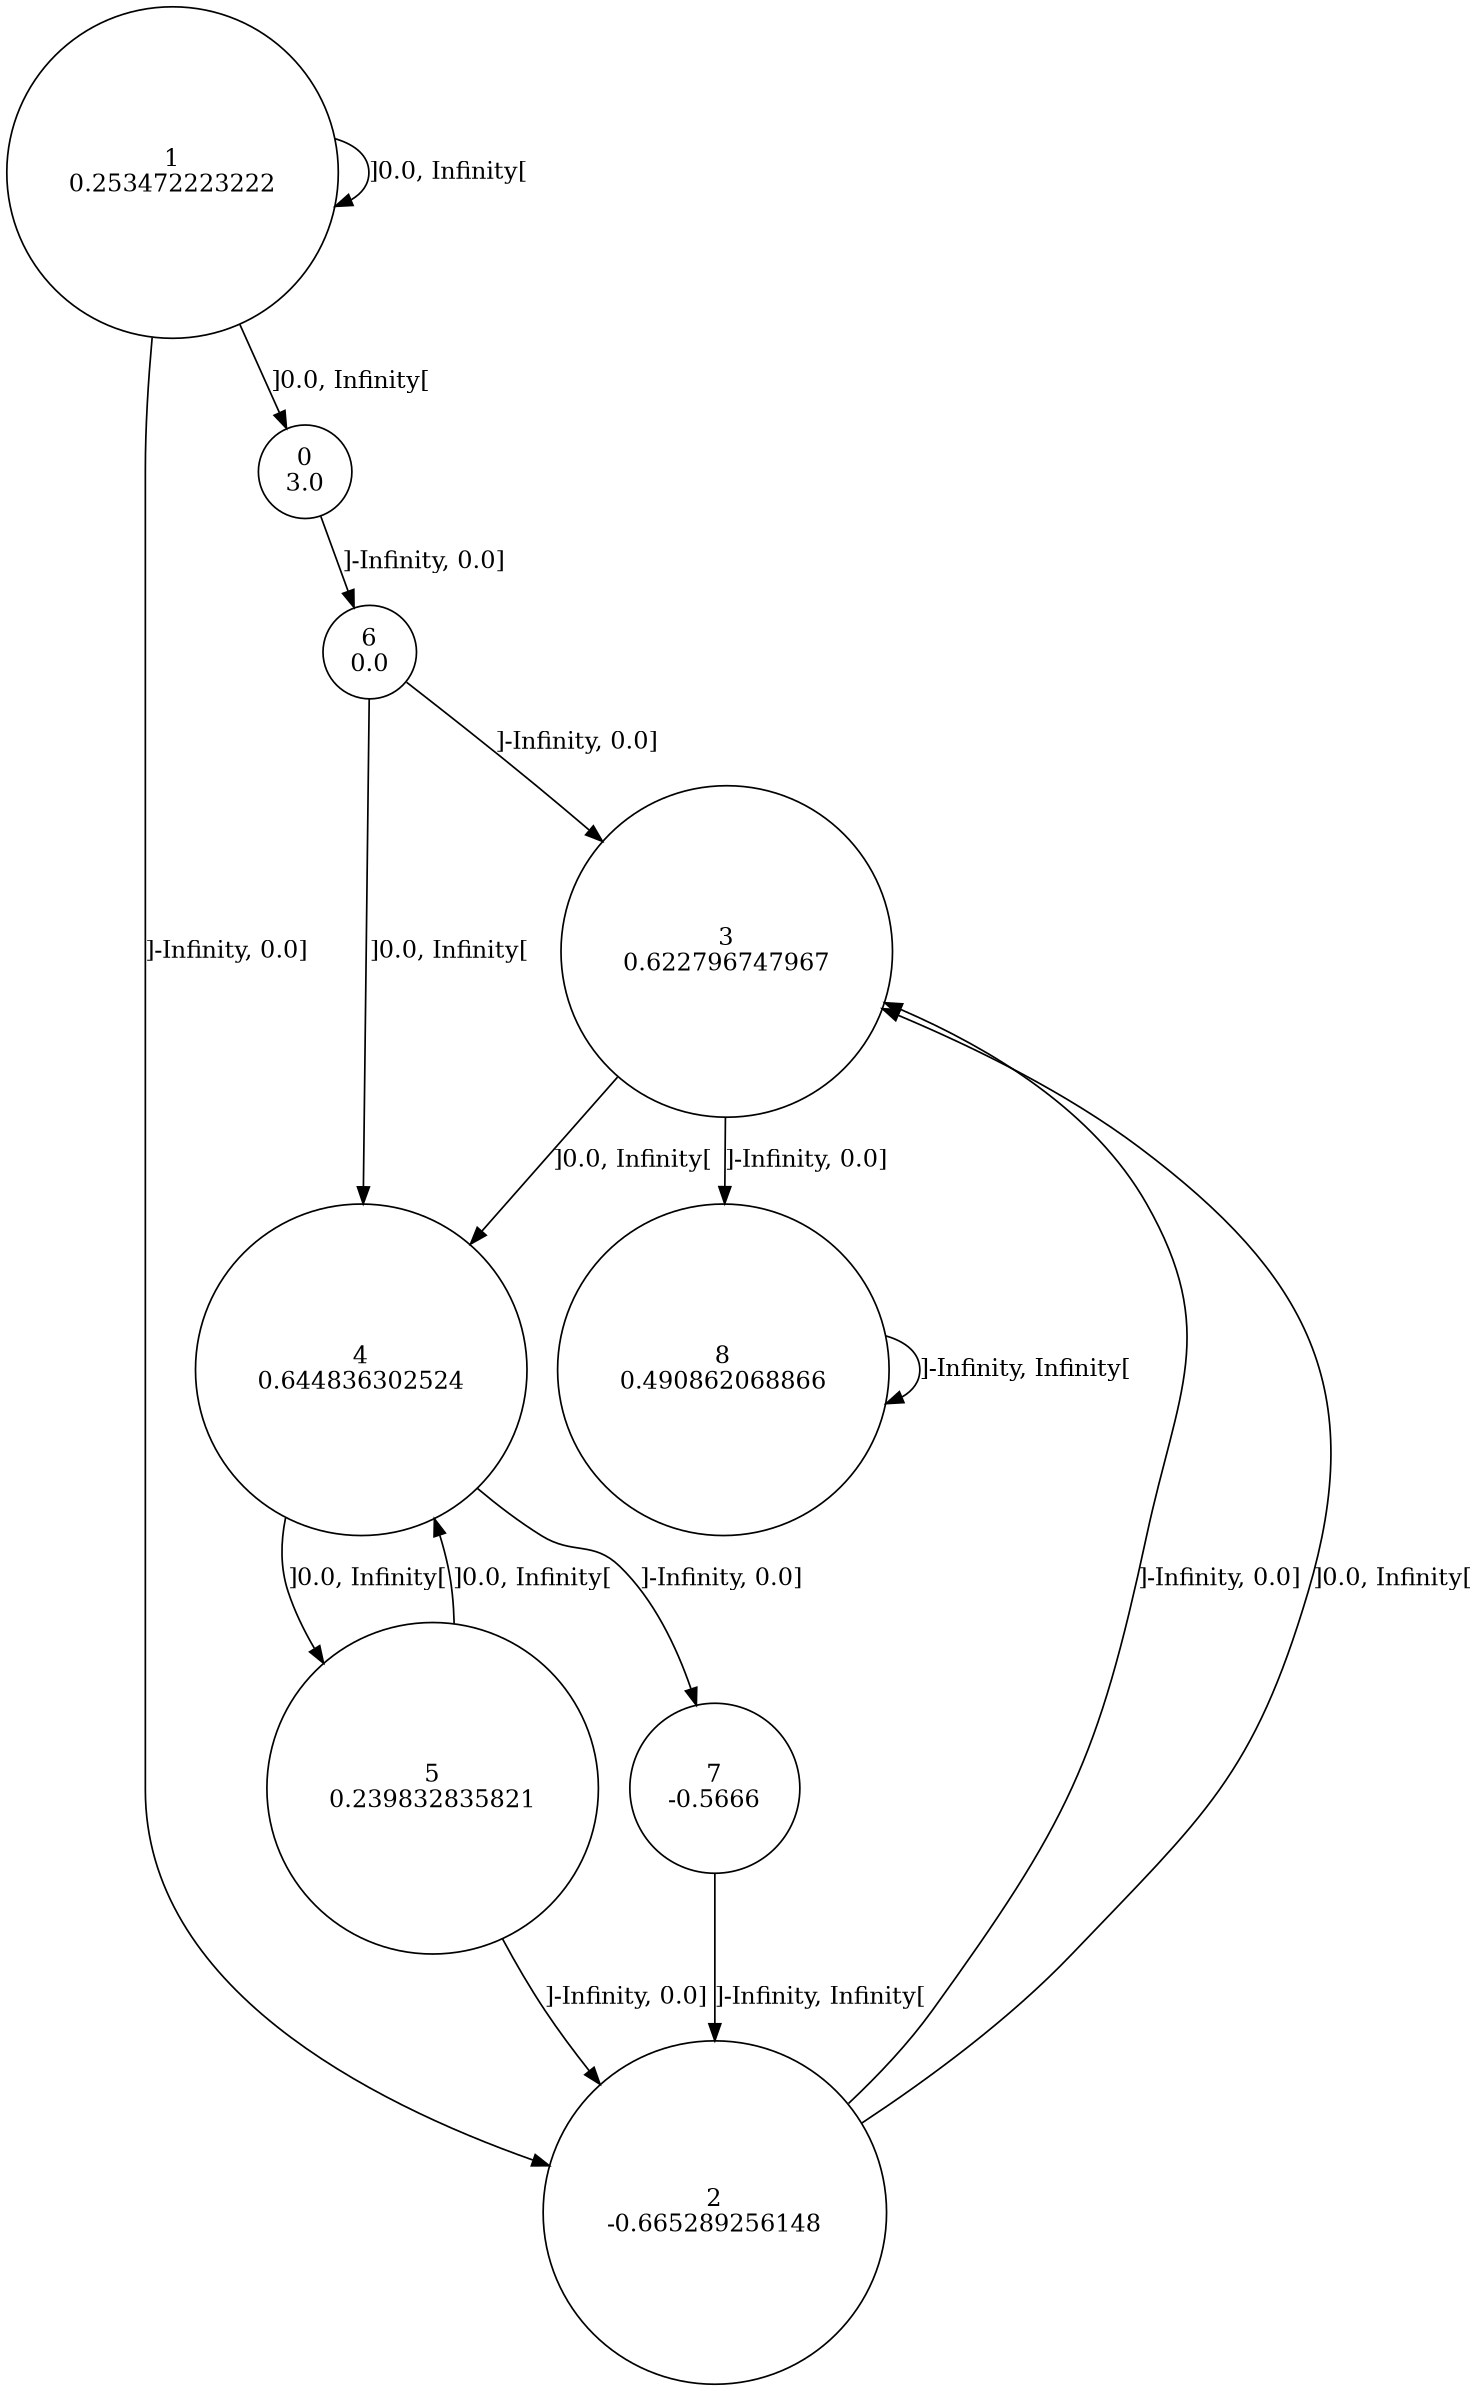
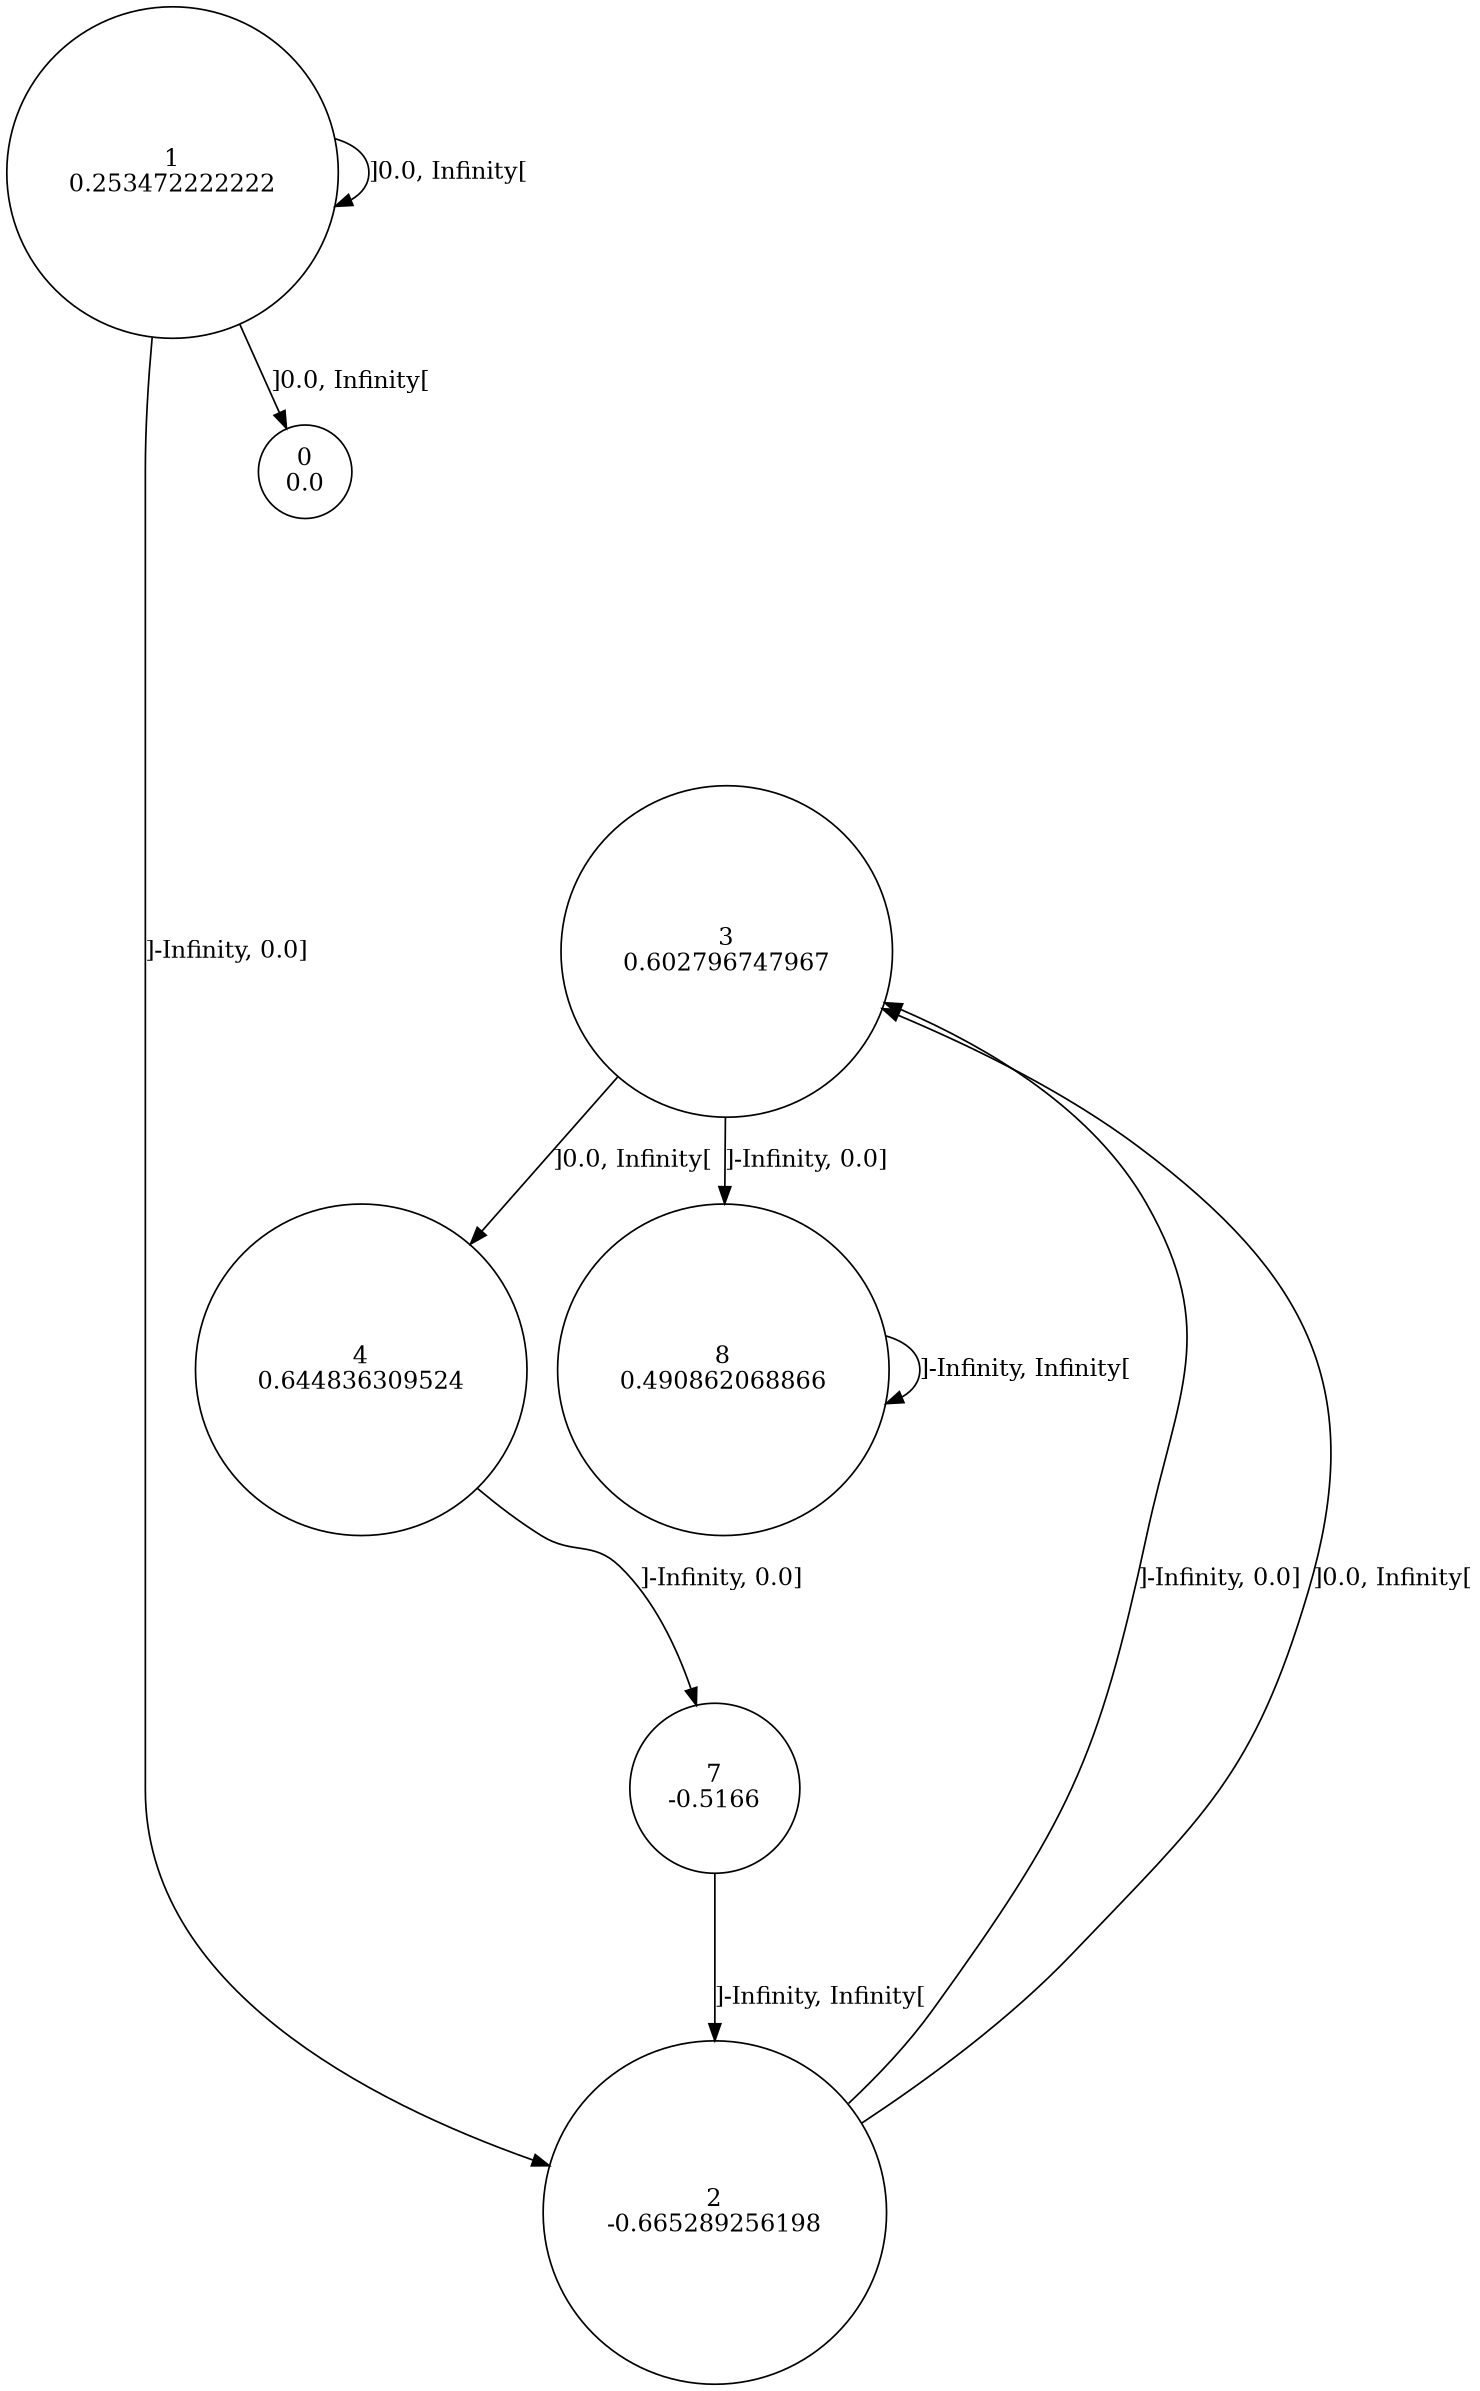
  digraph {
    node [shape=circle]
-   n1 [label="0\n3.0"]
-   n2 [label="6\n0.0"]
-   n3 [label="3\n0.622796747967"]
-   n4 [label="4\n0.644836302524"]
-   n5 [label="1\n0.253472223222"]
-   n6 [label="2\n-0.665289256148"]
+   n1 [label="0\n0.0"]
+   n3 [label="3\n0.602796747967"]
+   n4 [label="4\n0.644836309524"]
+   n5 [label="1\n0.253472222222"]
+   n6 [label="2\n-0.665289256198"]
    n7 [label="8\n0.490862068866"]
-   n8 [label="7\n-0.5666"]
-   n9 [label="5\n0.239832835821"]
-   n1 -> n2 [label="]-Infinity, 0.0]"]
-   n2 -> n3 [label="]-Infinity, 0.0]"]
-   n2 -> n4 [label="]0.0, Infinity["]
+   n8 [label="7\n-0.5166"]
    n3 -> n4 [label="]0.0, Infinity["]
    n3 -> n7 [label="]-Infinity, 0.0]"]
    n4 -> n8 [label="]-Infinity, 0.0]"]
-   n4 -> n9 [label="]0.0, Infinity["]
    n5 -> n1 [label="]0.0, Infinity["]
    n5 -> n5 [label="]0.0, Infinity["]
    n5 -> n6 [label="]-Infinity, 0.0]"]
    n6 -> n3 [label="]-Infinity, 0.0]"]
    n6 -> n3 [label="]0.0, Infinity["]
    n7 -> n7 [label="]-Infinity, Infinity["]
    n8 -> n6 [label="]-Infinity, Infinity["]
-   n9 -> n4 [label="]0.0, Infinity["]
-   n9 -> n6 [label="]-Infinity, 0.0]"]
  }
